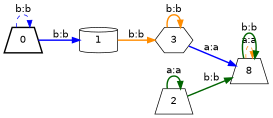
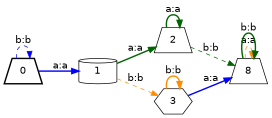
  digraph {
    fontname="DejaVu Sans"
    nodesep=0.25
    rankdir=LR
    ranksep=0.4
    node [fontname="DejaVu Sans" fontsize=14 shape=trapezium style=solid]
    edge [color=darkgreen fontname="DejaVu Sans" fontsize=14 style=bold]
    n1 [label=0 style=bold]
    n2 [label=1 shape=cylinder]
    n3 [label=2]
    n4 [label=3 shape=hexagon]
    n5 [label=8]
    n1 -> n1 [color=blue label="b:b" style=dashed]
-   n1 -> n2 [color=blue label="b:b"]
-   n2 -> n4 [color=darkorange label="b:b"]
+   n1 -> n2 [color=blue label="a:a"]
+   n2 -> n3 [label="a:a"]
+   n2 -> n4 [color=darkorange label="b:b" style=dashed]
    n3 -> n3 [label="a:a"]
-   n3 -> n5 [label="b:b"]
+   n3 -> n5 [label="b:b" style=dashed]
    n4 -> n4 [color=darkorange label="b:b"]
    n4 -> n5 [color=blue label="a:a"]
    n5 -> n5 [color=darkorange label="a:a" style=dashed]
    n5 -> n5 [label="b:b"]
  }
